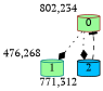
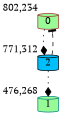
  digraph {
    bgcolor=white
    fontname="PT Serif"
    node [fillcolor=palegreen fixedsize=true fontname="PT Serif" shape=cylinder style=filled]
    edge [arrowhead=diamond fontname="PT Serif" style=dotted]
    0 [color=brown height=0.3 width=0.4 xlabel="802,234"]
    1 [color=teal height=0.3 width=0.4 xlabel="476,268"]
    2 [color=black fillcolor=deepskyblue height=0.3 width=0.4 xlabel="771,312"]
-   0 -> 1
+   2 -> 1
    0 -> 2
    2 -> 0 [arrowhead=tee style=dashed]
  }
